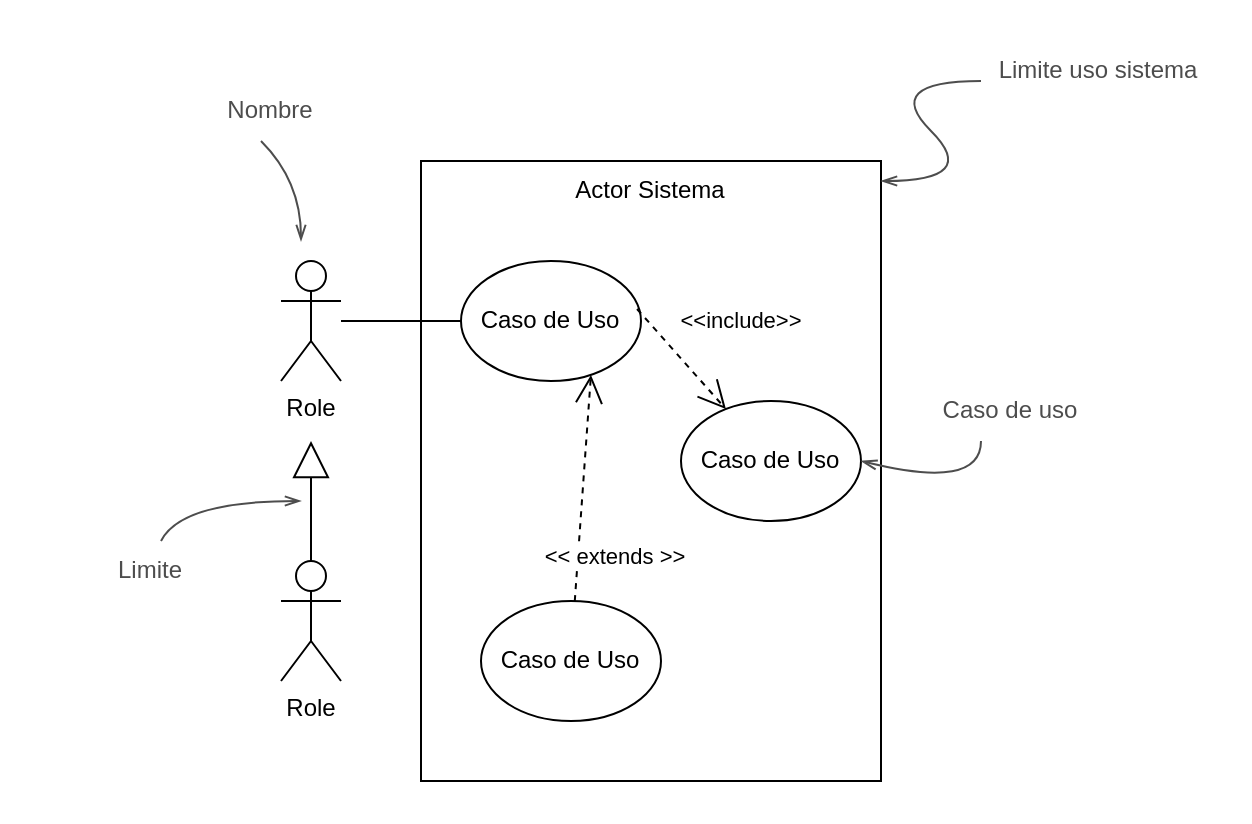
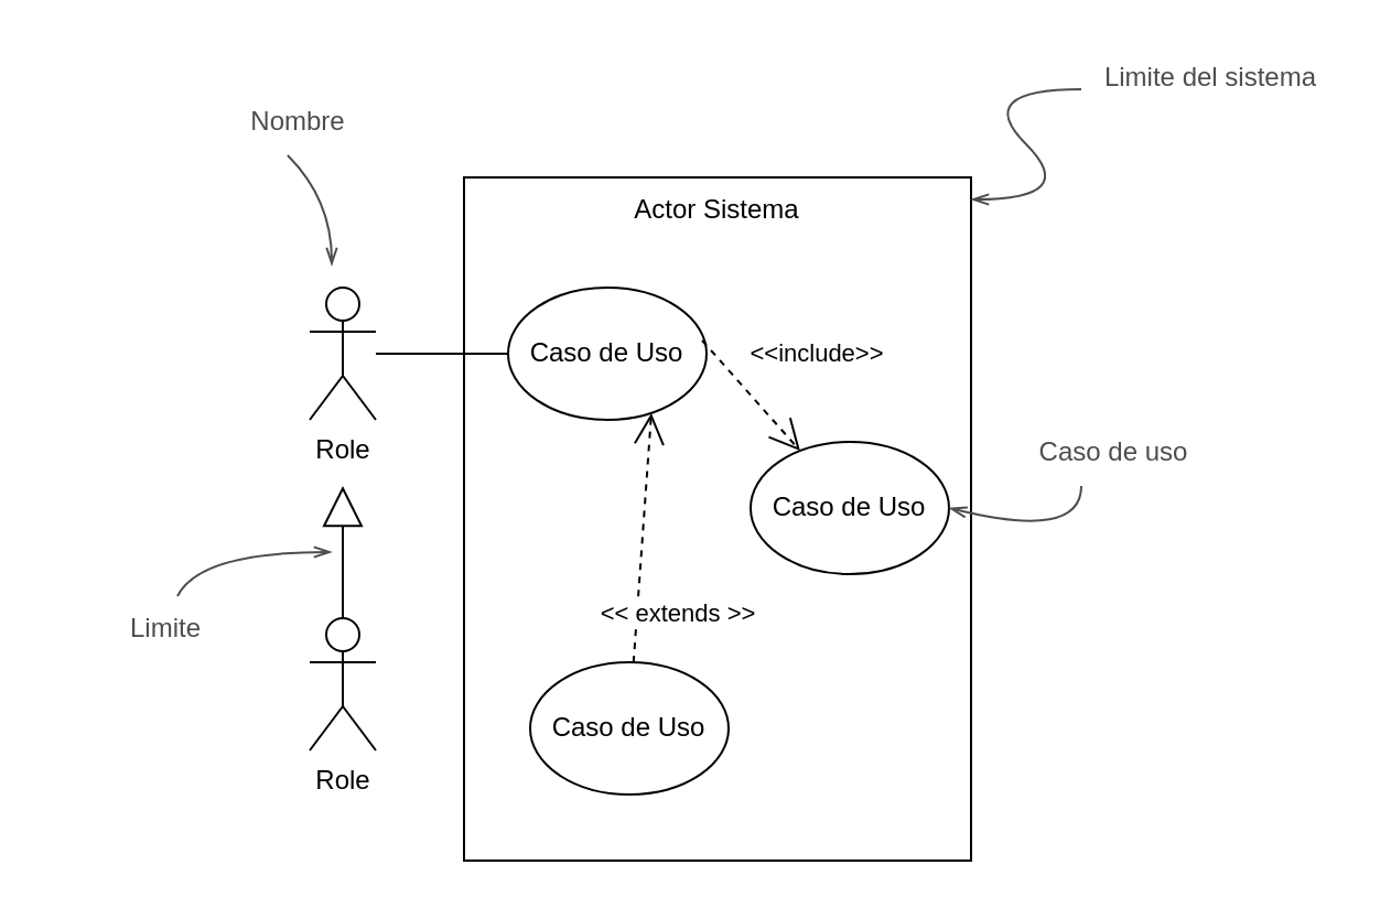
  <mxCell id="0" />
  <mxCell id="1" parent="0" />
  <mxCell id="2" value="" style="whiteSpace=wrap;html=1;labelPosition=center;verticalLabelPosition=middle;align=center;verticalAlign=middle;" vertex="1" parent="1"><mxGeometry x="210" y="80" width="230" height="310" as="geometry" /></mxCell>
  <mxCell id="3" style="edgeStyle=orthogonalEdgeStyle;rounded=0;orthogonalLoop=1;jettySize=auto;html=1;endArrow=none;endFill=0;" edge="1" parent="1" source="4" target="7"><mxGeometry relative="1" as="geometry" /></mxCell>
  <mxCell id="4" value="Role" style="shape=umlActor;verticalLabelPosition=bottom;verticalAlign=top;html=1;outlineConnect=0;" vertex="1" parent="1"><mxGeometry x="140" y="130" width="30" height="60" as="geometry" /></mxCell>
  <mxCell id="5" value="Role" style="shape=umlActor;verticalLabelPosition=bottom;verticalAlign=top;html=1;outlineConnect=0;" vertex="1" parent="1"><mxGeometry x="140" y="280" width="30" height="60" as="geometry" /></mxCell>
  <mxCell id="6" value="Caso de Uso" style="ellipse;whiteSpace=wrap;html=1;" vertex="1" parent="1"><mxGeometry x="240" y="300" width="90" height="60" as="geometry" /></mxCell>
  <mxCell id="7" value="Caso de Uso" style="ellipse;whiteSpace=wrap;html=1;" vertex="1" parent="1"><mxGeometry x="230" y="130" width="90" height="60" as="geometry" /></mxCell>
  <mxCell id="8" value="Actor Sistema" style="text;html=1;strokeColor=none;fillColor=none;align=center;verticalAlign=middle;whiteSpace=wrap;rounded=0;" vertex="1" parent="1"><mxGeometry x="210" y="80" width="230" height="30" as="geometry" /></mxCell>
  <mxCell id="9" value="" style="endArrow=block;endSize=16;endFill=0;html=1;rounded=0;exitX=0.5;exitY=0;exitDx=0;exitDy=0;exitPerimeter=0;" edge="1" parent="1" source="5"><mxGeometry width="160" relative="1" as="geometry"><mxPoint x="270" y="260" as="sourcePoint" /><mxPoint x="155" y="220" as="targetPoint" /></mxGeometry></mxCell>
  <mxCell id="10" value="&amp;lt;&amp;lt; extends &amp;gt;&amp;gt;" style="endArrow=open;endSize=12;dashed=1;html=1;rounded=0;entryX=0.722;entryY=0.95;entryDx=0;entryDy=0;entryPerimeter=0;" edge="1" parent="1" source="6" target="7"><mxGeometry x="-0.602" y="-19" width="160" relative="1" as="geometry"><mxPoint x="270" y="260" as="sourcePoint" /><mxPoint x="430" y="260" as="targetPoint" /><mxPoint as="offset" /></mxGeometry></mxCell>
  <mxCell id="11" value="Caso de Uso" style="ellipse;whiteSpace=wrap;html=1;" vertex="1" parent="1"><mxGeometry x="340" y="200" width="90" height="60" as="geometry" /></mxCell>
  <mxCell id="12" value="&amp;lt;&amp;lt;include&amp;gt;&amp;gt;" style="endArrow=open;endSize=12;dashed=1;html=1;rounded=0;exitX=0.978;exitY=0.4;exitDx=0;exitDy=0;exitPerimeter=0;" edge="1" parent="1" source="7" target="11"><mxGeometry x="0.166" y="35" width="160" relative="1" as="geometry"><mxPoint x="460" y="170" as="sourcePoint" /><mxPoint x="620" y="170" as="targetPoint" /><mxPoint as="offset" /></mxGeometry></mxCell>
- <mxCell id="13" value="Limite uso sistema" style="text;html=1;strokeColor=none;fillColor=none;align=center;verticalAlign=middle;whiteSpace=wrap;rounded=0;fontColor=#4D4D4D;" vertex="1" parent="1"><mxGeometry x="494" y="20" width="110" height="30" as="geometry" /></mxCell>
+ <mxCell id="13" value="Limite del sistema" style="text;html=1;strokeColor=none;fillColor=none;align=center;verticalAlign=middle;whiteSpace=wrap;rounded=0;fontColor=#4D4D4D;" vertex="1" parent="1"><mxGeometry x="494" y="20" width="110" height="30" as="geometry" /></mxCell>
  <mxCell id="14" value="" style="curved=1;endArrow=none;html=1;rounded=0;endFill=0;startArrow=openThin;startFill=0;strokeColor=#4D4D4D;" edge="1" parent="1"><mxGeometry width="50" height="50" relative="1" as="geometry"><mxPoint x="440" y="90" as="sourcePoint" /><mxPoint x="490" y="40" as="targetPoint" /><Array as="points"><mxPoint x="490" y="90" /><mxPoint x="440" y="40" /></Array></mxGeometry></mxCell>
  <mxCell id="15" value="Nombre" style="text;html=1;strokeColor=none;fillColor=none;align=center;verticalAlign=middle;whiteSpace=wrap;rounded=0;fontColor=#4D4D4D;" vertex="1" parent="1"><mxGeometry x="80" y="40" width="110" height="30" as="geometry" /></mxCell>
  <mxCell id="16" value="" style="curved=1;endArrow=none;html=1;rounded=0;endFill=0;startArrow=openThin;startFill=0;strokeColor=#4D4D4D;" edge="1" parent="1"><mxGeometry width="50" height="50" relative="1" as="geometry"><mxPoint x="150" y="120" as="sourcePoint" /><mxPoint x="130" y="70" as="targetPoint" /><Array as="points"><mxPoint x="150" y="90" /></Array></mxGeometry></mxCell>
  <mxCell id="17" value="Limite" style="text;html=1;strokeColor=none;fillColor=none;align=center;verticalAlign=middle;whiteSpace=wrap;rounded=0;fontColor=#4D4D4D;" vertex="1" parent="1"><mxGeometry x="20" y="270" width="110" height="30" as="geometry" /></mxCell>
  <mxCell id="18" value="" style="curved=1;endArrow=none;html=1;rounded=0;endFill=0;startArrow=openThin;startFill=0;strokeColor=#4D4D4D;" edge="1" parent="1"><mxGeometry width="50" height="50" relative="1" as="geometry"><mxPoint x="150" y="250" as="sourcePoint" /><mxPoint x="80" y="270" as="targetPoint" /><Array as="points"><mxPoint x="90" y="250" /></Array></mxGeometry></mxCell>
  <mxCell id="19" value="Caso de uso" style="text;html=1;strokeColor=none;fillColor=none;align=center;verticalAlign=middle;whiteSpace=wrap;rounded=0;fontColor=#4D4D4D;" vertex="1" parent="1"><mxGeometry x="450" y="190" width="110" height="30" as="geometry" /></mxCell>
  <mxCell id="20" value="" style="curved=1;endArrow=none;html=1;rounded=0;endFill=0;startArrow=openThin;startFill=0;strokeColor=#4D4D4D;exitX=1;exitY=0.5;exitDx=0;exitDy=0;" edge="1" parent="1" source="11"><mxGeometry width="50" height="50" relative="1" as="geometry"><mxPoint x="570" y="275" as="sourcePoint" /><mxPoint x="490" y="220" as="targetPoint" /><Array as="points"><mxPoint x="490" y="245" /></Array></mxGeometry></mxCell>
